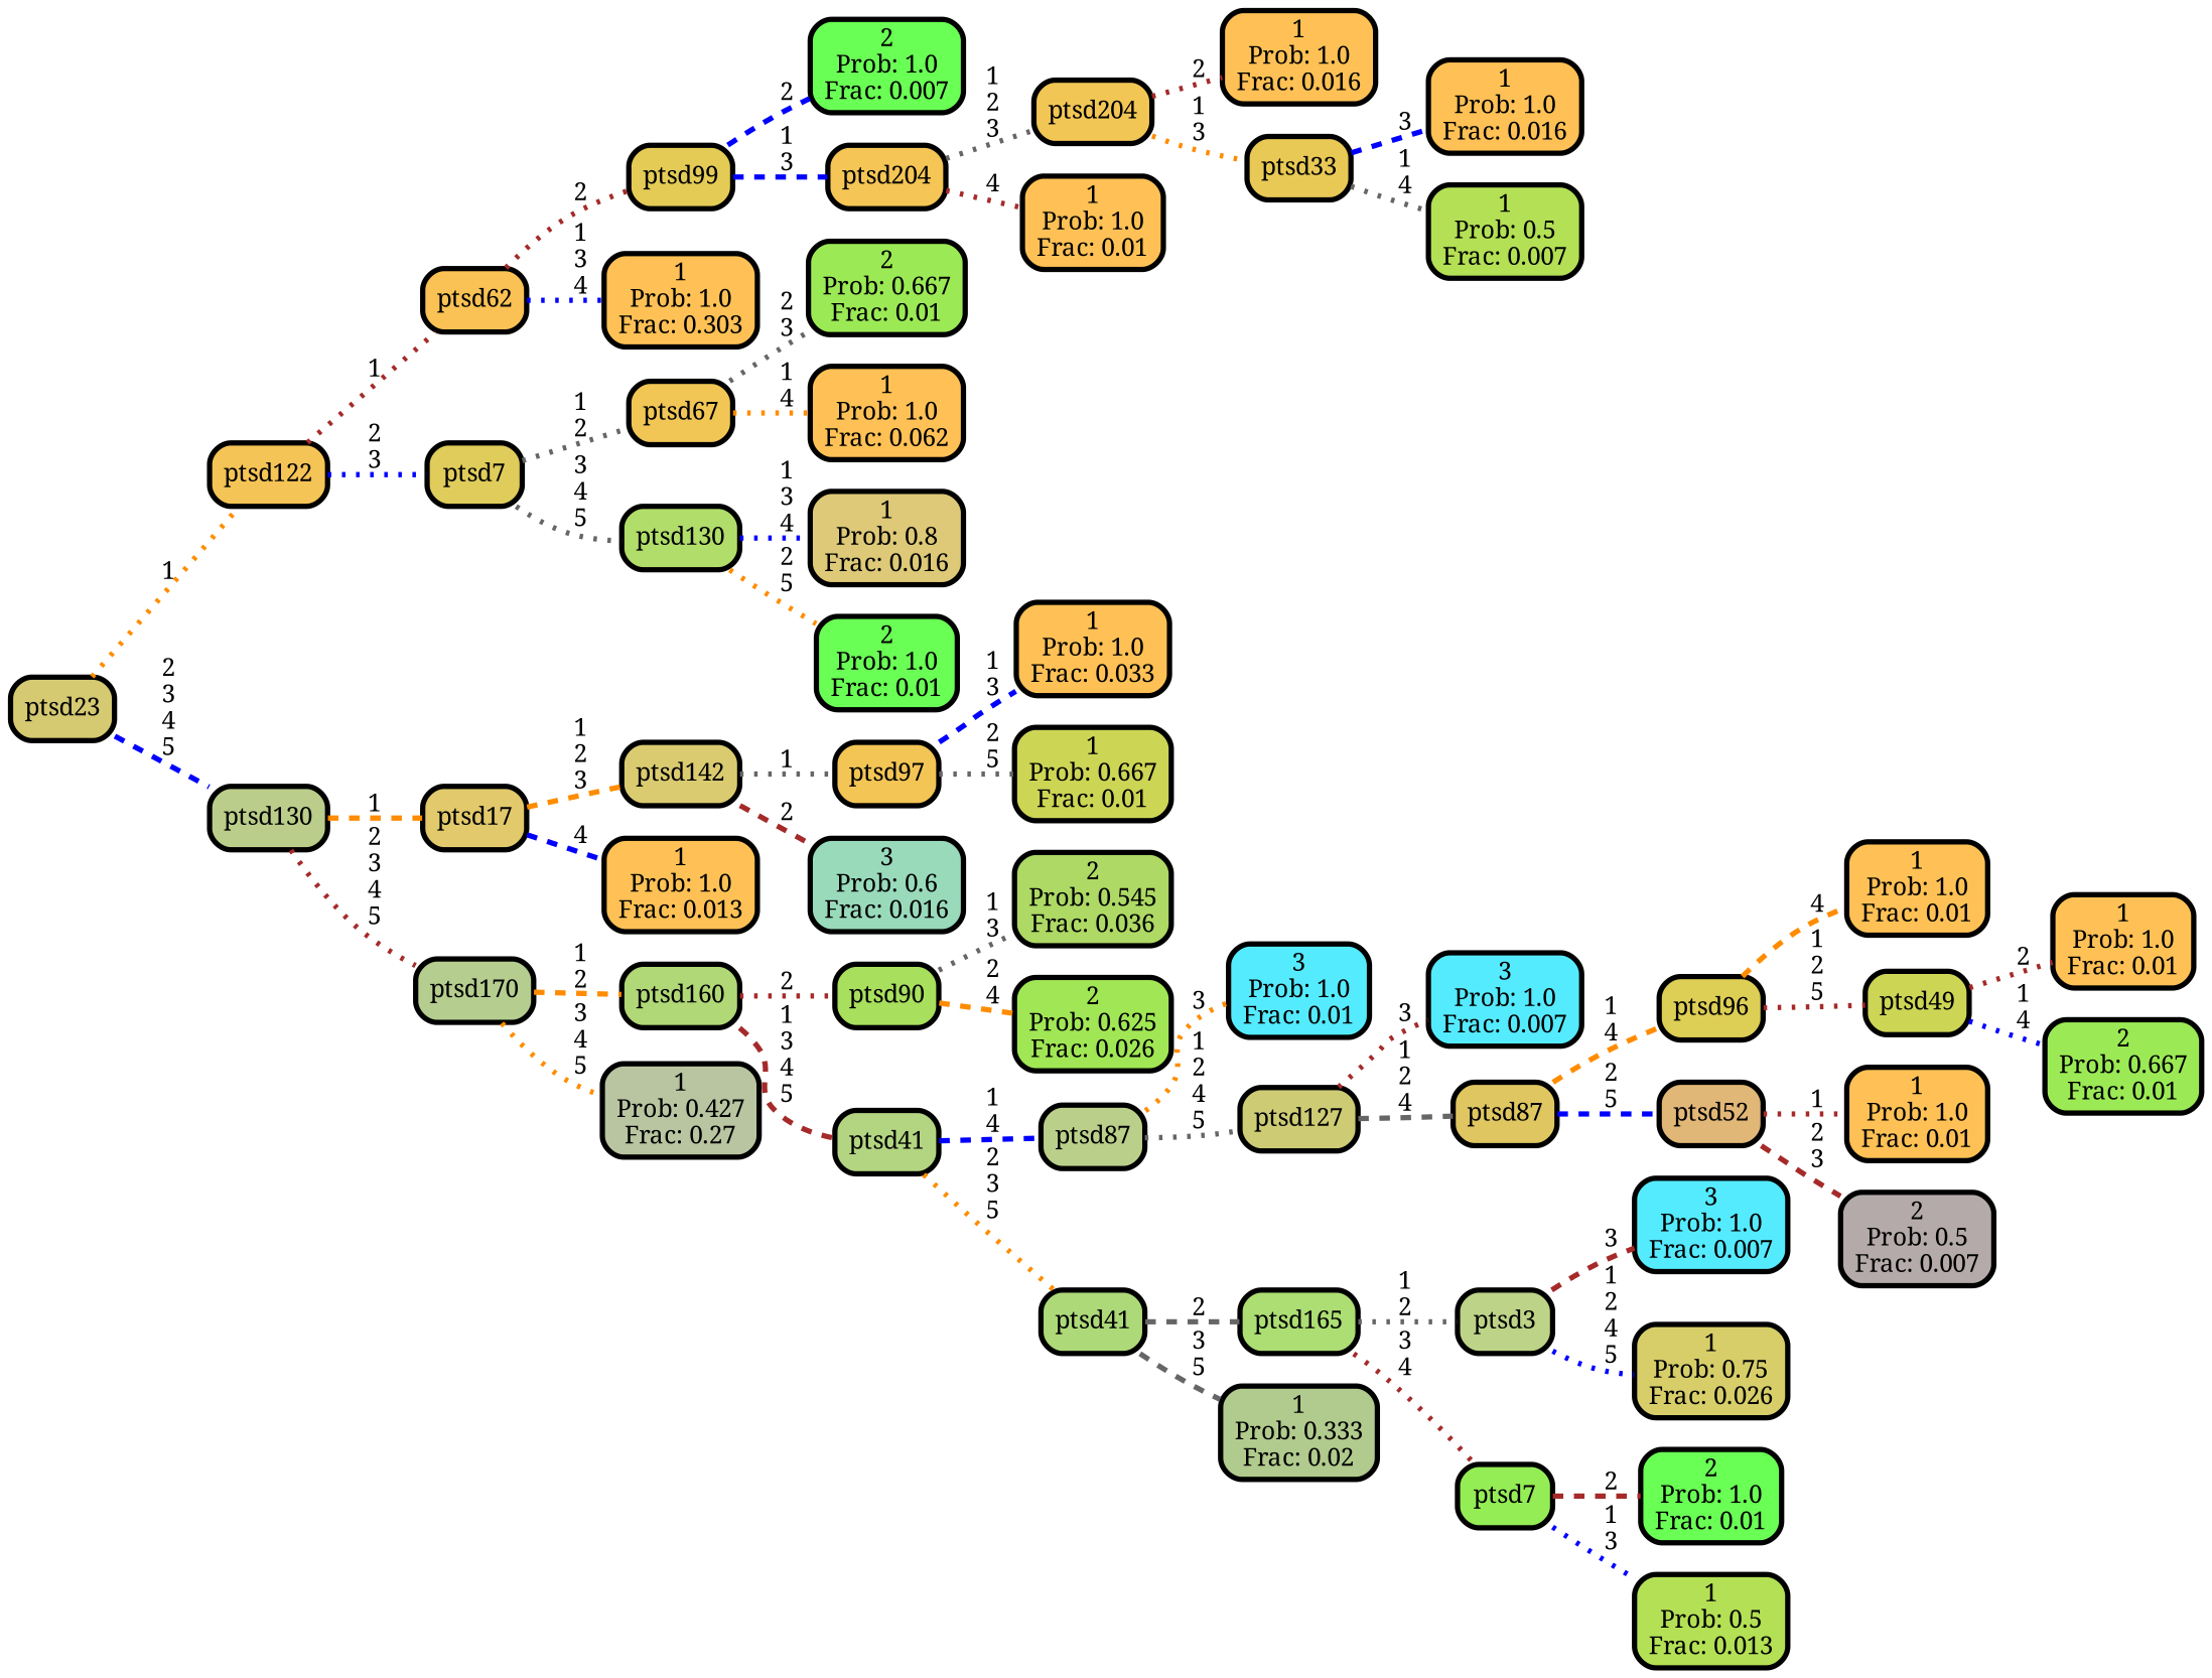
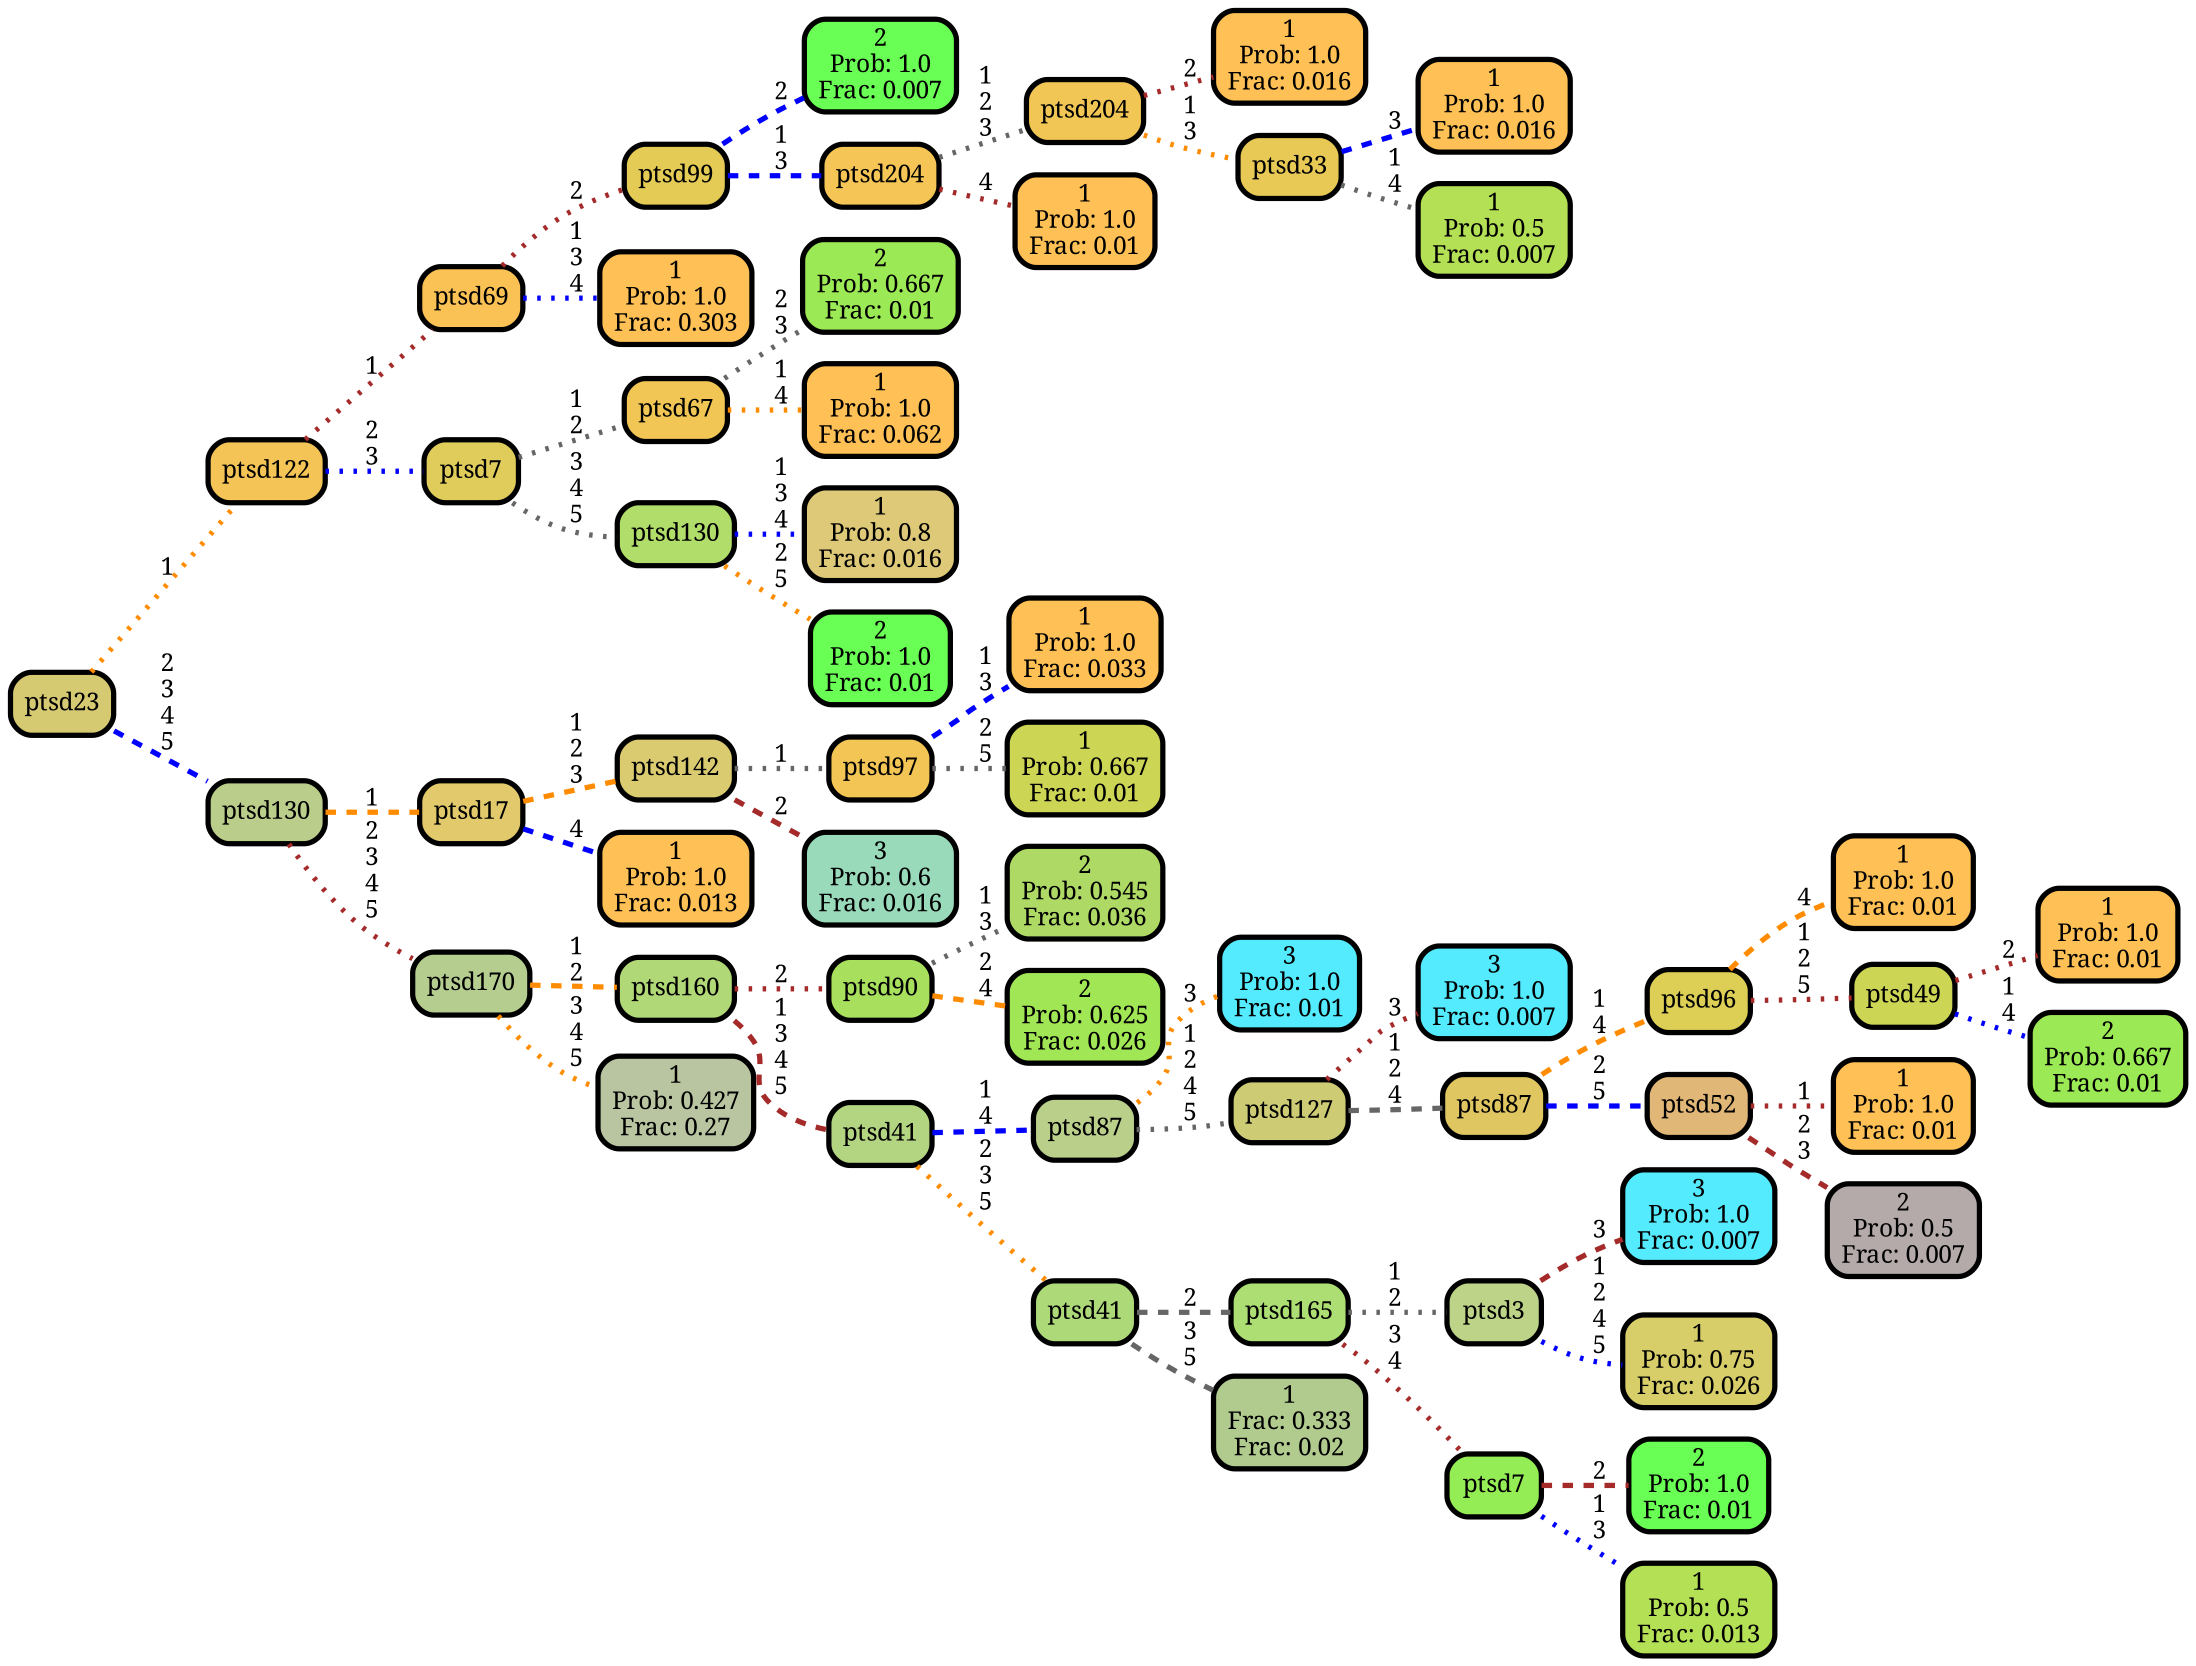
  graph {
    fontname="Noto Serif"
    rankdir=LR
    ranksep="0 equally"
    splines=straight
    node [color=black fillcolor="#ffc155" fontcolor=black fontname="Noto Serif" penwidth=3 shape=box style="filled, rounded"]
    edge [color=brown fontname="Noto Serif" penwidth=3 style=dotted]
    n1 [fillcolor="#6aff55" label="2\nProb: 1.0\nFrac: 0.007"]
    n2 [fillcolor="#e4cb55" label=ptsd99]
    n3 [fillcolor="#f5c555" label=ptsd204]
    n4 [fillcolor="#f2c655" label=ptsd204]
    n5 [label="1\nProb: 1.0\nFrac: 0.01"]
    n6 [label="1\nProb: 1.0\nFrac: 0.016"]
    n7 [fillcolor="#e9c955" label=ptsd33]
    n8 [label="1\nProb: 1.0\nFrac: 0.016"]
    n9 [fillcolor="#b4e055" label="1\nProb: 0.5\nFrac: 0.007"]
-   n10 [fillcolor="#fac255" label=ptsd62]
+   n10 [fillcolor="#fac255" label=ptsd69]
    n11 [label="1\nProb: 1.0\nFrac: 0.303"]
    n12 [fillcolor="#f5c456" label=ptsd122]
    n13 [fillcolor="#e0cc5a" label=ptsd7]
    n14 [fillcolor="#f1c655" label=ptsd67]
    n15 [fillcolor="#b1dd6a" label=ptsd130]
    n16 [fillcolor="#9bea55" label="2\nProb: 0.667\nFrac: 0.01"]
    n17 [label="1\nProb: 1.0\nFrac: 0.062"]
    n18 [fillcolor="#ddc977" label="1\nProb: 0.8\nFrac: 0.016"]
    n19 [fillcolor="#6aff55" label="2\nProb: 1.0\nFrac: 0.01"]
    n20 [fillcolor="#d5c972" label=ptsd23]
    n21 [fillcolor="#bbcd8a" label=ptsd130]
    n22 [fillcolor="#e1c96c" label=ptsd17]
    n23 [fillcolor="#b5cd8f" label=ptsd170]
    n24 [label="1\nProb: 1.0\nFrac: 0.033"]
    n25 [fillcolor="#f3c555" label=ptsd97]
    n26 [fillcolor="#cdd555" label="1\nProb: 0.667\nFrac: 0.01"]
    n27 [fillcolor="#dacb71" label=ptsd142]
    n28 [fillcolor="#99dabb" label="3\nProb: 0.6\nFrac: 0.016"]
    n29 [label="1\nProb: 1.0\nFrac: 0.013"]
    n30 [fillcolor="#b0d876" label=ptsd160]
    n31 [fillcolor="#b9c5a1" label="1\nProb: 0.427\nFrac: 0.27"]
    n32 [fillcolor="#add964" label="2\nProb: 0.545\nFrac: 0.036"]
    n33 [fillcolor="#a8df5d" label=ptsd90]
    n34 [fillcolor="#a1e755" label="2\nProb: 0.625\nFrac: 0.026"]
    n35 [fillcolor="#b3d581" label=ptsd41]
    n36 [fillcolor="#bad08a" label=ptsd87]
    n37 [fillcolor="#add979" label=ptsd41]
    n38 [fillcolor="#55ebff" label="3\nProb: 1.0\nFrac: 0.01"]
    n39 [fillcolor="#cdcb74" label=ptsd127]
    n40 [fillcolor="#55ebff" label="3\nProb: 1.0\nFrac: 0.007"]
    n41 [fillcolor="#dfc661" label=ptsd87]
    n42 [fillcolor="#ddce55" label=ptsd96]
    n43 [fillcolor="#e1b777" label=ptsd52]
    n44 [label="1\nProb: 1.0\nFrac: 0.01"]
    n45 [fillcolor="#cdd555" label=ptsd49]
    n46 [label="1\nProb: 1.0\nFrac: 0.01"]
    n47 [fillcolor="#9bea55" label="2\nProb: 0.667\nFrac: 0.01"]
    n48 [label="1\nProb: 1.0\nFrac: 0.01"]
    n49 [fillcolor="#b4aaaa" label="2\nProb: 0.5\nFrac: 0.007"]
    n50 [fillcolor="#acde73" label=ptsd165]
-   n51 [fillcolor="#b1ca8d" label="1\nProb: 0.333\nFrac: 0.02"]
+   n51 [fillcolor="#b1ca8d" label="1\nFrac: 0.333\nFrac: 0.02"]
    n52 [fillcolor="#55ebff" label="3\nProb: 1.0\nFrac: 0.007"]
    n53 [fillcolor="#bdd388" label=ptsd3]
    n54 [fillcolor="#d7ce6a" label="1\nProb: 0.75\nFrac: 0.026"]
    n55 [fillcolor="#94ed55" label=ptsd7]
    n56 [fillcolor="#6aff55" label="2\nProb: 1.0\nFrac: 0.01"]
    n57 [fillcolor="#b4e055" label="1\nProb: 0.5\nFrac: 0.013"]
    subgraph sub_1 {
      rank=same
    }
    n2 -- n1 [color=blue label=" 2" style=dashed]
    n2 -- n3 [color=blue label=" 1\n 3" style=dashed]
    n3 -- n4 [color=gray40 label=" 1\n 2\n 3"]
    n3 -- n5 [label=" 4"]
    n4 -- n6 [label=" 2"]
    n4 -- n7 [color=darkorange label=" 1\n 3"]
    n7 -- n8 [color=blue label=" 3" style=dashed]
    n7 -- n9 [color=gray40 label=" 1\n 4"]
    n10 -- n2 [label=" 2"]
    n10 -- n11 [color=blue label=" 1\n 3\n 4"]
    n12 -- n10 [label=" 1"]
    n12 -- n13 [color=blue label=" 2\n 3"]
    n13 -- n14 [color=gray40 label=" 1\n 2"]
    n13 -- n15 [color=gray40 label=" 3\n 4\n 5"]
    n14 -- n16 [color=gray40 label=" 2\n 3"]
    n14 -- n17 [color=darkorange label=" 1\n 4"]
    n15 -- n18 [color=blue label=" 1\n 3\n 4"]
    n15 -- n19 [color=darkorange label=" 2\n 5"]
    n20 -- n12 [color=darkorange label=" 1"]
    n20 -- n21 [color=blue label=" 2\n 3\n 4\n 5" style=dashed]
    n21 -- n22 [color=darkorange label=" 1" style=dashed]
    n21 -- n23 [label=" 2\n 3\n 4\n 5"]
    n22 -- n27 [color=darkorange label=" 1\n 2\n 3" style=dashed]
    n22 -- n29 [color=blue label=" 4" style=dashed]
    n23 -- n30 [color=darkorange label=" 1\n 2" style=dashed]
    n23 -- n31 [color=darkorange label=" 3\n 4\n 5"]
    n25 -- n24 [color=blue label=" 1\n 3" style=dashed]
    n25 -- n26 [color=gray40 label=" 2\n 5"]
    n27 -- n25 [color=gray40 label=" 1"]
    n27 -- n28 [label=" 2" style=dashed]
    n30 -- n33 [label=" 2"]
    n30 -- n35 [label=" 1\n 3\n 4\n 5" style=dashed]
    n33 -- n32 [color=gray40 label=" 1\n 3"]
    n33 -- n34 [color=darkorange label=" 2\n 4" style=dashed]
    n35 -- n36 [color=blue label=" 1\n 4" style=dashed]
    n35 -- n37 [color=darkorange label=" 2\n 3\n 5"]
    n36 -- n38 [color=darkorange label=" 3"]
    n36 -- n39 [color=gray40 label=" 1\n 2\n 4\n 5"]
    n37 -- n50 [color=gray40 label=" 2" style=dashed]
    n37 -- n51 [color=gray40 label=" 3\n 5" style=dashed]
    n39 -- n40 [label=" 3"]
    n39 -- n41 [color=gray40 label=" 1\n 2\n 4" style=dashed]
    n41 -- n42 [color=darkorange label=" 1\n 4" style=dashed]
    n41 -- n43 [color=blue label=" 2\n 5" style=dashed]
    n42 -- n44 [color=darkorange label=" 4" style=dashed]
    n42 -- n45 [label=" 1\n 2\n 5"]
    n43 -- n48 [label=" 1"]
    n43 -- n49 [label=" 2\n 3" style=dashed]
    n45 -- n46 [label=" 2"]
    n45 -- n47 [color=blue label=" 1\n 4"]
    n50 -- n53 [color=gray40 label=" 1\n 2"]
    n50 -- n55 [label=" 3\n 4"]
    n53 -- n52 [label=" 3" style=dashed]
    n53 -- n54 [color=blue label=" 1\n 2\n 4\n 5"]
    n55 -- n56 [label=" 2" style=dashed]
    n55 -- n57 [color=blue label=" 1\n 3"]
  }
